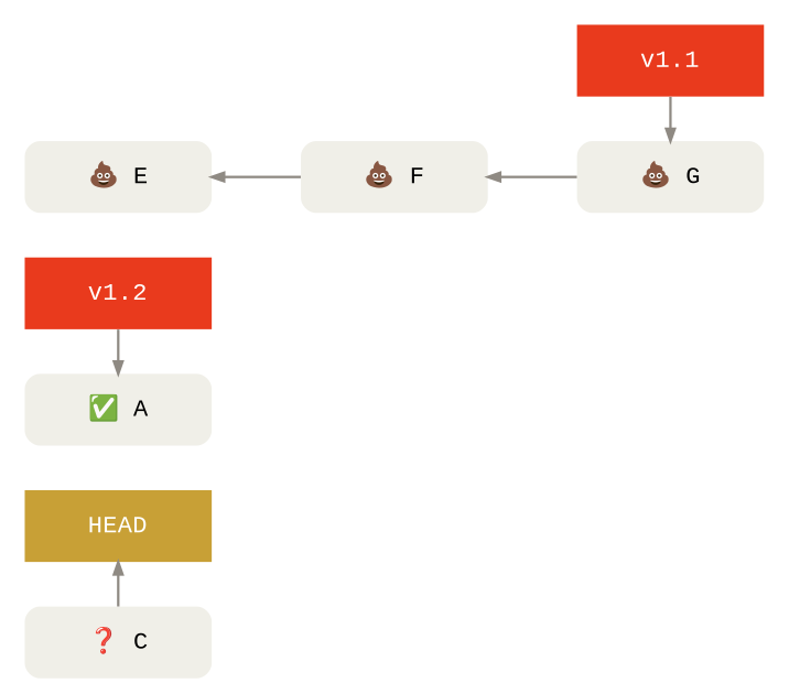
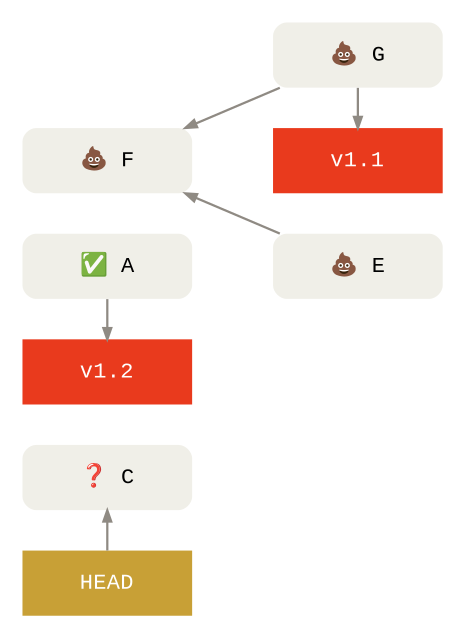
  digraph {
    nodesep=.5
    rankdir=LR
    ranksep=1
    splines=line
    node [fillcolor="#f0efe8" fixedsize=true fontname="Menlo, Monaco, Consolas, Lucida Console, Courier New, monospace" fontsize=20 margin=".45,.25" penwidth=0 shape=box style="rounded,filled"]
    edge [color="#8f8a83" dir=back penwidth=2]
    n1 [height=.8 label="❓ C" width=2.1]
    HEAD [fillcolor="#c8a036" fontcolor="#ffffff" height=.8 style=filled width=2.1]
    n3 [height=.8 label="✅ A" width=2.1]
    n4 [fillcolor="#e93a1d" fontcolor="#ffffff" height=.8 label="v1.2" style=filled width=2.1]
    n5 [height=.8 label="💩 G" width=2.1]
    n6 [fillcolor="#e93a1d" fontcolor="#ffffff" height=.8 label="v1.1" style=filled width=2.1]
    n7 [height=.8 label="💩 E" width=2.1]
    n8 [height=.8 label="💩 F" width=2.1]
    subgraph sub_1 {
      rank=same
      n1
      HEAD
    }
    subgraph cluster_2 {
      style=invis
      subgraph sub_3 {
        rank=same
        style=invis
        n3
        n4
      }
    }
    subgraph cluster_4 {
      style=invis
      subgraph sub_5 {
        rank=same
        style=invis
        n5
        n6
      }
    }
-   HEAD -> n1
-   n3 -> n4
-   n5 -> n6
-   n7 -> n8
+   n1 -> HEAD
+   n4 -> n3
+   n6 -> n5
+   n8 -> n7
    n8 -> n5
  }
